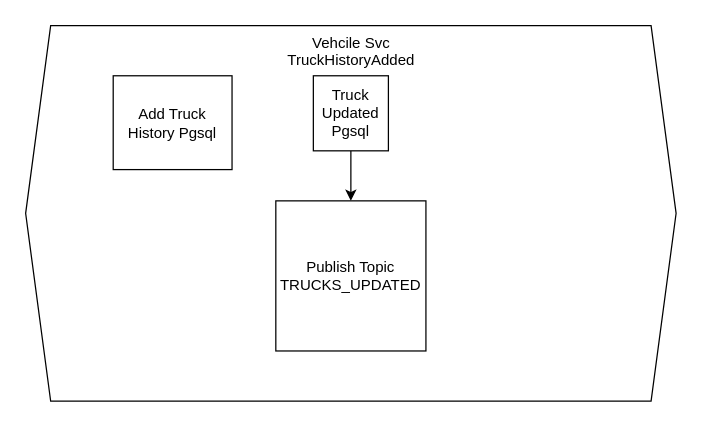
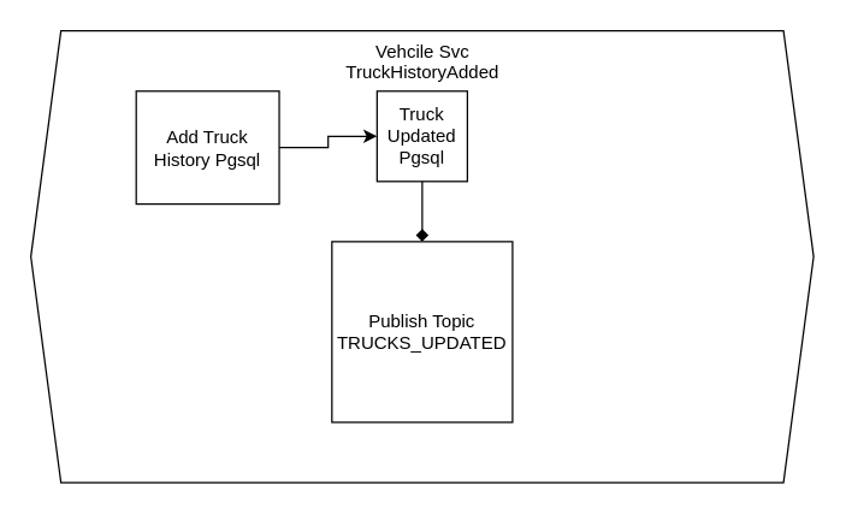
  <mxCell id="0" />
  <mxCell id="1" parent="0" />
  <mxCell id="2" value="Vehcile Svc&lt;br&gt;TruckHistoryAdded" style="shape=hexagon;perimeter=hexagonPerimeter2;html=1;fixedSize=1;labelBorderColor=none;align=center;verticalAlign=top;labelPosition=center;verticalLabelPosition=middle;" vertex="1" parent="1"><mxGeometry x="20" y="20" width="520" height="300" as="geometry" /></mxCell>
+ <mxCell id="3" value="" style="edgeStyle=orthogonalEdgeStyle;rounded=0;orthogonalLoop=1;jettySize=auto;html=1;" edge="1" parent="1" source="4" target="6"><mxGeometry relative="1" as="geometry" /></mxCell>
  <mxCell id="4" value="Add Truck History Pgsql" style="whiteSpace=wrap;html=1;aspect=fixed;" vertex="1" parent="1"><mxGeometry x="90" y="60" width="95" height="75" as="geometry" /></mxCell>
- <mxCell id="5" value="" style="edgeStyle=orthogonalEdgeStyle;rounded=0;orthogonalLoop=1;jettySize=auto;html=1;" edge="1" parent="1" source="6" target="7"><mxGeometry relative="1" as="geometry" /></mxCell>
+ <mxCell id="5" value="" style="edgeStyle=orthogonalEdgeStyle;rounded=0;orthogonalLoop=1;jettySize=auto;html=1;endArrow=diamond;" edge="1" parent="1" source="6" target="7"><mxGeometry relative="1" as="geometry" /></mxCell>
  <mxCell id="6" value="Truck Updated Pgsql" style="whiteSpace=wrap;html=1;aspect=fixed;" vertex="1" parent="1"><mxGeometry x="250" y="60" width="60" height="60" as="geometry" /></mxCell>
  <mxCell id="7" value="Publish Topic TRUCKS_UPDATED" style="whiteSpace=wrap;html=1;aspect=fixed;" vertex="1" parent="1"><mxGeometry x="220" y="160" width="120" height="120" as="geometry" /></mxCell>
